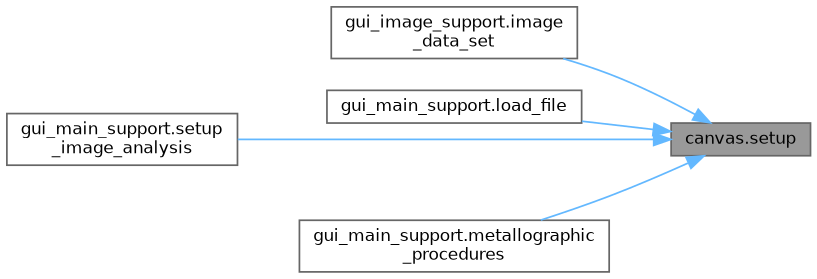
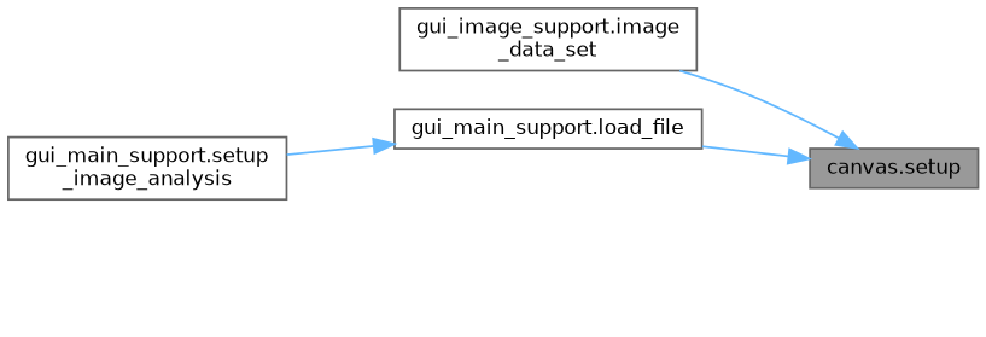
  digraph {
    rankdir=RL
    node [color=grey40 fillcolor=white fontname=Helvetica fontsize=10 shape=box style=filled]
    edge [color=steelblue1 dir=back fontname=Helvetica fontsize=10 labelfontname=Helvetica labelfontsize=10 style=solid]
    n1 [color=gray40 fillcolor=grey60 fontcolor=black height=0.2 label="canvas.setup" width=0.4]
    n2 [height=0.2 label="gui_image_support.image\l_data_set" width=0.4]
    n3 [height=0.2 label="gui_main_support.load_file" width=0.4]
    n4 [height=0.2 label="gui_main_support.setup\l_image_analysis" width=0.4]
-   n5 [height=0.2 label="gui_main_support.metallographic\l_procedures" width=0.4]
    n1 -> n2
    n1 -> n3
-   n1 -> n4
-   n1 -> n5
+   n3 -> n4
  }
